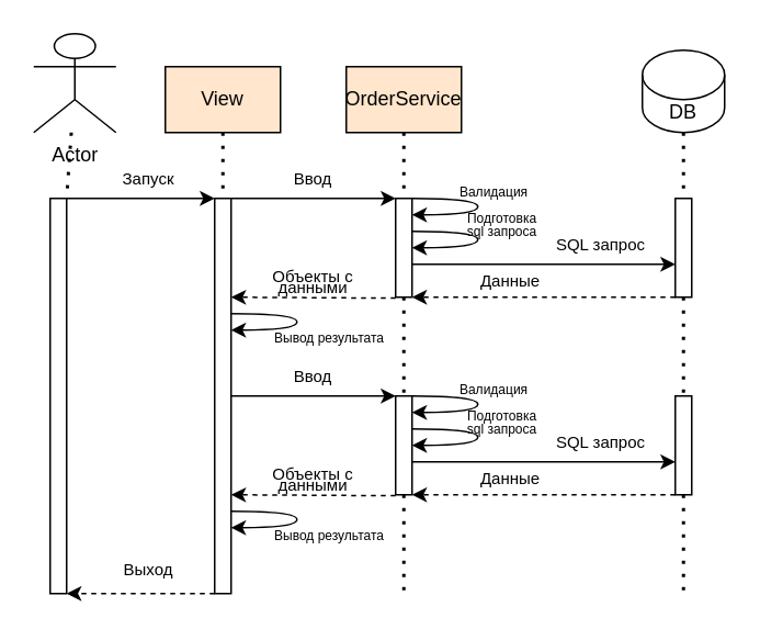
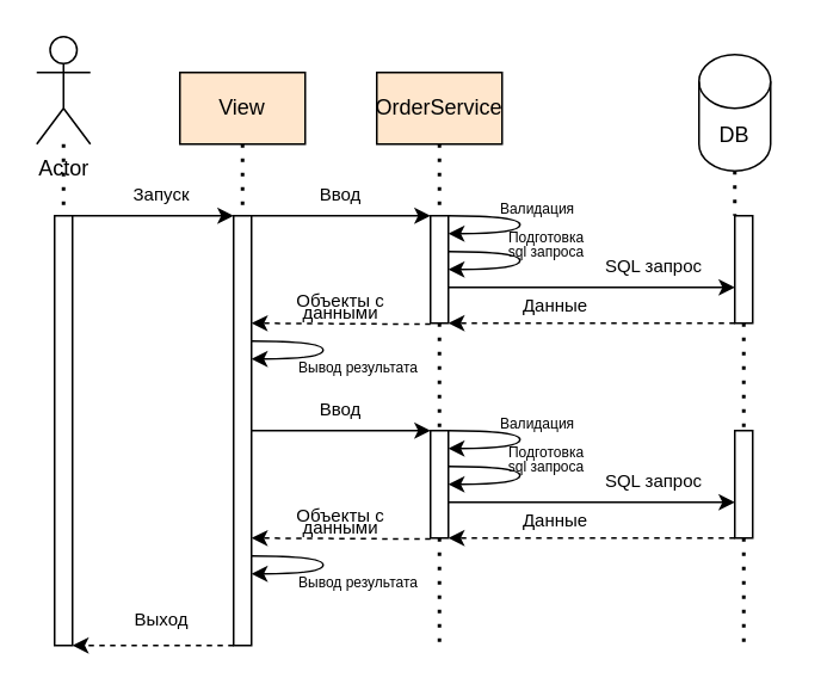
  <mxCell id="0" />
  <mxCell id="1" parent="0" />
- <mxCell id="2" value="Actor" style="shape=umlActor;verticalLabelPosition=bottom;verticalAlign=top;html=1;outlineConnect=0;" vertex="1" parent="1"><mxGeometry x="20" y="20" width="50" height="60" as="geometry" /></mxCell>
+ <mxCell id="2" value="Actor" style="shape=umlActor;verticalLabelPosition=bottom;verticalAlign=top;html=1;outlineConnect=0;" vertex="1" parent="1"><mxGeometry x="20" y="20" width="30" height="60" as="geometry" /></mxCell>
  <mxCell id="3" value="" style="html=1;points=[];perimeter=orthogonalPerimeter;outlineConnect=0;targetShapes=umlLifeline;portConstraint=eastwest;newEdgeStyle={&quot;edgeStyle&quot;:&quot;elbowEdgeStyle&quot;,&quot;elbow&quot;:&quot;vertical&quot;,&quot;curved&quot;:0,&quot;rounded&quot;:0};" parent="1" vertex="1"><mxGeometry x="30" y="120" width="10" height="240" as="geometry" /></mxCell>
  <mxCell id="4" value="" style="endArrow=none;dashed=1;html=1;dashPattern=1 3;strokeWidth=2;rounded=0;" edge="1" parent="1" source="2" target="3"><mxGeometry width="50" height="50" relative="1" as="geometry"><mxPoint x="210" y="200" as="sourcePoint" /><mxPoint x="260" y="150" as="targetPoint" /></mxGeometry></mxCell>
  <mxCell id="5" value="" style="endArrow=classic;html=1;rounded=0;" edge="1" parent="1"><mxGeometry width="50" height="50" relative="1" as="geometry"><mxPoint x="40" y="120" as="sourcePoint" /><mxPoint x="130" y="120" as="targetPoint" /><Array as="points" /></mxGeometry></mxCell>
  <mxCell id="6" value="" style="html=1;points=[];perimeter=orthogonalPerimeter;outlineConnect=0;targetShapes=umlLifeline;portConstraint=eastwest;newEdgeStyle={&quot;edgeStyle&quot;:&quot;elbowEdgeStyle&quot;,&quot;elbow&quot;:&quot;vertical&quot;,&quot;curved&quot;:0,&quot;rounded&quot;:0};" vertex="1" parent="1"><mxGeometry x="130" y="120" width="10" height="240" as="geometry" /></mxCell>
  <mxCell id="7" value="View" style="rounded=0;whiteSpace=wrap;html=1;fillColor=#ffe6cc;" vertex="1" parent="1"><mxGeometry x="100" y="40" width="70" height="40" as="geometry" /></mxCell>
  <mxCell id="8" value="" style="endArrow=none;dashed=1;html=1;dashPattern=1 3;strokeWidth=2;rounded=0;exitX=0.5;exitY=1;exitDx=0;exitDy=0;" edge="1" parent="1" source="7" target="6"><mxGeometry width="50" height="50" relative="1" as="geometry"><mxPoint x="190" y="100" as="sourcePoint" /><mxPoint x="190" y="140" as="targetPoint" /></mxGeometry></mxCell>
  <mxCell id="9" value="" style="html=1;points=[];perimeter=orthogonalPerimeter;outlineConnect=0;targetShapes=umlLifeline;portConstraint=eastwest;newEdgeStyle={&quot;edgeStyle&quot;:&quot;elbowEdgeStyle&quot;,&quot;elbow&quot;:&quot;vertical&quot;,&quot;curved&quot;:0,&quot;rounded&quot;:0};" vertex="1" parent="1"><mxGeometry x="240" y="120" width="10" height="60" as="geometry" /></mxCell>
  <mxCell id="10" value="OrderService" style="rounded=0;whiteSpace=wrap;html=1;fillColor=#ffe6cc;" vertex="1" parent="1"><mxGeometry x="210" y="40" width="70" height="40" as="geometry" /></mxCell>
  <mxCell id="11" value="" style="endArrow=none;dashed=1;html=1;dashPattern=1 3;strokeWidth=2;rounded=0;exitX=0.5;exitY=1;exitDx=0;exitDy=0;" edge="1" parent="1" source="10" target="9"><mxGeometry width="50" height="50" relative="1" as="geometry"><mxPoint x="300" y="100" as="sourcePoint" /><mxPoint x="300" y="140" as="targetPoint" /></mxGeometry></mxCell>
  <mxCell id="12" value="" style="html=1;points=[];perimeter=orthogonalPerimeter;outlineConnect=0;targetShapes=umlLifeline;portConstraint=eastwest;newEdgeStyle={&quot;edgeStyle&quot;:&quot;elbowEdgeStyle&quot;,&quot;elbow&quot;:&quot;vertical&quot;,&quot;curved&quot;:0,&quot;rounded&quot;:0};" vertex="1" parent="1"><mxGeometry x="410" y="120" width="10" height="60" as="geometry" /></mxCell>
  <mxCell id="13" value="" style="endArrow=none;dashed=1;html=1;dashPattern=1 3;strokeWidth=2;rounded=0;exitX=0.5;exitY=1;exitDx=0;exitDy=0;exitPerimeter=0;" edge="1" parent="1" source="14" target="12"><mxGeometry width="50" height="50" relative="1" as="geometry"><mxPoint x="485" y="80" as="sourcePoint" /><mxPoint x="540" y="140" as="targetPoint" /></mxGeometry></mxCell>
- <mxCell id="14" value="DB" style="shape=cylinder3;whiteSpace=wrap;html=1;boundedLbl=1;backgroundOutline=1;size=15;" vertex="1" parent="1"><mxGeometry x="390" y="30" width="50" height="50" as="geometry" /></mxCell>
+ <mxCell id="14" value="DB" style="shape=cylinder3;whiteSpace=wrap;html=1;boundedLbl=1;backgroundOutline=1;size=15;" vertex="1" parent="1"><mxGeometry x="390" y="30" width="40" height="65" as="geometry" /></mxCell>
  <mxCell id="15" value="" style="endArrow=classic;html=1;rounded=0;" edge="1" parent="1"><mxGeometry width="50" height="50" relative="1" as="geometry"><mxPoint x="140" y="120" as="sourcePoint" /><mxPoint x="240" y="120" as="targetPoint" /></mxGeometry></mxCell>
  <mxCell id="16" value="" style="curved=1;endArrow=classic;html=1;rounded=0;" edge="1" parent="1" source="9" target="9"><mxGeometry width="50" height="50" relative="1" as="geometry"><mxPoint x="280" y="200" as="sourcePoint" /><mxPoint x="270" y="200" as="targetPoint" /><Array as="points"><mxPoint x="290" y="120" /><mxPoint x="290" y="130" /></Array></mxGeometry></mxCell>
  <mxCell id="17" value="&lt;font style=&quot;font-size: 8px;&quot;&gt;Валидация&lt;/font&gt;" style="text;html=1;align=center;verticalAlign=middle;whiteSpace=wrap;rounded=0;" vertex="1" parent="1"><mxGeometry x="280" y="110" width="40" height="10" as="geometry" /></mxCell>
  <mxCell id="18" value="&lt;p style=&quot;line-height: 50%;&quot;&gt;&lt;font style=&quot;font-size: 8px;&quot;&gt;Подготовка sql запроса&lt;/font&gt;&lt;/p&gt;" style="text;html=1;align=center;verticalAlign=middle;whiteSpace=wrap;rounded=0;" vertex="1" parent="1"><mxGeometry x="280" y="130" width="50" height="10" as="geometry" /></mxCell>
  <mxCell id="19" value="" style="endArrow=classic;html=1;rounded=0;" edge="1" parent="1" target="12"><mxGeometry width="50" height="50" relative="1" as="geometry"><mxPoint x="250" y="160" as="sourcePoint" /><mxPoint x="370" y="200" as="targetPoint" /></mxGeometry></mxCell>
  <mxCell id="20" value="" style="curved=1;endArrow=classic;html=1;rounded=0;" edge="1" parent="1"><mxGeometry width="50" height="50" relative="1" as="geometry"><mxPoint x="250" y="140" as="sourcePoint" /><mxPoint x="250" y="150" as="targetPoint" /><Array as="points"><mxPoint x="290" y="140" /><mxPoint x="290" y="150" /></Array></mxGeometry></mxCell>
  <mxCell id="21" value="&lt;font style=&quot;font-size: 10px;&quot;&gt;SQL запрос&lt;/font&gt;" style="text;html=1;align=center;verticalAlign=middle;whiteSpace=wrap;rounded=0;" vertex="1" parent="1"><mxGeometry x="335" y="135" width="60" height="25" as="geometry" /></mxCell>
  <mxCell id="22" value="&lt;font style=&quot;font-size: 10px;&quot;&gt;Данные&lt;/font&gt;" style="text;html=1;align=center;verticalAlign=middle;whiteSpace=wrap;rounded=0;" vertex="1" parent="1"><mxGeometry x="280" y="160" width="60" height="20" as="geometry" /></mxCell>
  <mxCell id="23" value="" style="endArrow=classic;html=1;rounded=0;dashed=1;" edge="1" parent="1"><mxGeometry width="50" height="50" relative="1" as="geometry"><mxPoint x="240" y="180.57" as="sourcePoint" /><mxPoint x="140" y="180" as="targetPoint" /></mxGeometry></mxCell>
  <mxCell id="24" value="&lt;font style=&quot;font-size: 10px;&quot;&gt;Ввод&lt;/font&gt;" style="text;html=1;align=center;verticalAlign=middle;whiteSpace=wrap;rounded=0;" vertex="1" parent="1"><mxGeometry x="160" y="102.5" width="60" height="10" as="geometry" /></mxCell>
  <mxCell id="25" value="&lt;p style=&quot;line-height: 50%;&quot;&gt;&lt;font style=&quot;font-size: 10px;&quot;&gt;Объекты с данными&lt;/font&gt;&lt;/p&gt;" style="text;html=1;align=center;verticalAlign=middle;whiteSpace=wrap;rounded=0;opacity=50;" vertex="1" parent="1"><mxGeometry x="160" y="160" width="60" height="20" as="geometry" /></mxCell>
  <mxCell id="26" value="&lt;span style=&quot;font-size: 10px;&quot;&gt;Запуск&lt;/span&gt;" style="text;html=1;align=center;verticalAlign=middle;whiteSpace=wrap;rounded=0;" vertex="1" parent="1"><mxGeometry x="60" y="102.5" width="60" height="10" as="geometry" /></mxCell>
  <mxCell id="27" value="&lt;p style=&quot;line-height: 60%;&quot;&gt;&lt;font style=&quot;font-size: 8px;&quot;&gt;Вывод результата&lt;/font&gt;&lt;/p&gt;" style="text;html=1;align=center;verticalAlign=middle;whiteSpace=wrap;rounded=0;" vertex="1" parent="1"><mxGeometry x="160" y="200" width="80" height="10" as="geometry" /></mxCell>
  <mxCell id="28" value="" style="endArrow=classic;html=1;rounded=0;dashed=1;" edge="1" parent="1"><mxGeometry width="50" height="50" relative="1" as="geometry"><mxPoint x="410" y="180" as="sourcePoint" /><mxPoint x="250" y="180" as="targetPoint" /></mxGeometry></mxCell>
  <mxCell id="29" value="" style="endArrow=none;dashed=1;html=1;dashPattern=1 3;strokeWidth=2;rounded=0;" edge="1" parent="1" source="9"><mxGeometry width="50" height="50" relative="1" as="geometry"><mxPoint x="270" y="210" as="sourcePoint" /><mxPoint x="245" y="240" as="targetPoint" /></mxGeometry></mxCell>
  <mxCell id="30" value="" style="endArrow=none;dashed=1;html=1;dashPattern=1 3;strokeWidth=2;rounded=0;" edge="1" parent="1" source="12"><mxGeometry width="50" height="50" relative="1" as="geometry"><mxPoint x="414.71" y="220.57" as="sourcePoint" /><mxPoint x="415" y="240" as="targetPoint" /></mxGeometry></mxCell>
  <mxCell id="31" value="" style="curved=1;endArrow=classic;html=1;rounded=0;" edge="1" parent="1" source="6" target="6"><mxGeometry width="50" height="50" relative="1" as="geometry"><mxPoint x="140" y="180" as="sourcePoint" /><mxPoint x="150" y="210" as="targetPoint" /><Array as="points"><mxPoint x="180" y="190" /><mxPoint x="180" y="200" /></Array></mxGeometry></mxCell>
  <mxCell id="32" value="" style="html=1;points=[];perimeter=orthogonalPerimeter;outlineConnect=0;targetShapes=umlLifeline;portConstraint=eastwest;newEdgeStyle={&quot;edgeStyle&quot;:&quot;elbowEdgeStyle&quot;,&quot;elbow&quot;:&quot;vertical&quot;,&quot;curved&quot;:0,&quot;rounded&quot;:0};" vertex="1" parent="1"><mxGeometry x="240" y="240" width="10" height="60" as="geometry" /></mxCell>
  <mxCell id="33" value="" style="html=1;points=[];perimeter=orthogonalPerimeter;outlineConnect=0;targetShapes=umlLifeline;portConstraint=eastwest;newEdgeStyle={&quot;edgeStyle&quot;:&quot;elbowEdgeStyle&quot;,&quot;elbow&quot;:&quot;vertical&quot;,&quot;curved&quot;:0,&quot;rounded&quot;:0};" vertex="1" parent="1"><mxGeometry x="410" y="240" width="10" height="60" as="geometry" /></mxCell>
  <mxCell id="34" value="" style="endArrow=classic;html=1;rounded=0;" edge="1" parent="1"><mxGeometry width="50" height="50" relative="1" as="geometry"><mxPoint x="140" y="240" as="sourcePoint" /><mxPoint x="240" y="240" as="targetPoint" /></mxGeometry></mxCell>
  <mxCell id="35" value="" style="curved=1;endArrow=classic;html=1;rounded=0;" edge="1" source="32" target="32" parent="1"><mxGeometry width="50" height="50" relative="1" as="geometry"><mxPoint x="280" y="320" as="sourcePoint" /><mxPoint x="270" y="320" as="targetPoint" /><Array as="points"><mxPoint x="290" y="240" /><mxPoint x="290" y="250" /></Array></mxGeometry></mxCell>
  <mxCell id="36" value="&lt;font style=&quot;font-size: 8px;&quot;&gt;Валидация&lt;/font&gt;" style="text;html=1;align=center;verticalAlign=middle;whiteSpace=wrap;rounded=0;" vertex="1" parent="1"><mxGeometry x="280" y="230" width="40" height="10" as="geometry" /></mxCell>
  <mxCell id="37" value="&lt;p style=&quot;line-height: 50%;&quot;&gt;&lt;font style=&quot;font-size: 8px;&quot;&gt;Подготовка sql запроса&lt;/font&gt;&lt;/p&gt;" style="text;html=1;align=center;verticalAlign=middle;whiteSpace=wrap;rounded=0;" vertex="1" parent="1"><mxGeometry x="280" y="250" width="50" height="10" as="geometry" /></mxCell>
  <mxCell id="38" value="" style="endArrow=classic;html=1;rounded=0;" edge="1" target="33" parent="1"><mxGeometry width="50" height="50" relative="1" as="geometry"><mxPoint x="250" y="280" as="sourcePoint" /><mxPoint x="370" y="320" as="targetPoint" /></mxGeometry></mxCell>
  <mxCell id="39" value="" style="curved=1;endArrow=classic;html=1;rounded=0;" edge="1" parent="1"><mxGeometry width="50" height="50" relative="1" as="geometry"><mxPoint x="250" y="260" as="sourcePoint" /><mxPoint x="250" y="270" as="targetPoint" /><Array as="points"><mxPoint x="290" y="260" /><mxPoint x="290" y="270" /></Array></mxGeometry></mxCell>
  <mxCell id="40" value="&lt;font style=&quot;font-size: 10px;&quot;&gt;SQL запрос&lt;/font&gt;" style="text;html=1;align=center;verticalAlign=middle;whiteSpace=wrap;rounded=0;" vertex="1" parent="1"><mxGeometry x="335" y="255" width="60" height="25" as="geometry" /></mxCell>
  <mxCell id="41" value="&lt;font style=&quot;font-size: 10px;&quot;&gt;Данные&lt;/font&gt;" style="text;html=1;align=center;verticalAlign=middle;whiteSpace=wrap;rounded=0;" vertex="1" parent="1"><mxGeometry x="280" y="280" width="60" height="20" as="geometry" /></mxCell>
  <mxCell id="42" value="" style="endArrow=classic;html=1;rounded=0;dashed=1;" edge="1" parent="1"><mxGeometry width="50" height="50" relative="1" as="geometry"><mxPoint x="240" y="300.57" as="sourcePoint" /><mxPoint x="140" y="300" as="targetPoint" /></mxGeometry></mxCell>
  <mxCell id="43" value="&lt;font style=&quot;font-size: 10px;&quot;&gt;Ввод&lt;/font&gt;" style="text;html=1;align=center;verticalAlign=middle;whiteSpace=wrap;rounded=0;" vertex="1" parent="1"><mxGeometry x="160" y="222.5" width="60" height="10" as="geometry" /></mxCell>
  <mxCell id="44" value="&lt;p style=&quot;line-height: 50%;&quot;&gt;&lt;font style=&quot;font-size: 10px;&quot;&gt;Объекты с данными&lt;/font&gt;&lt;/p&gt;" style="text;html=1;align=center;verticalAlign=middle;whiteSpace=wrap;rounded=0;opacity=50;" vertex="1" parent="1"><mxGeometry x="160" y="280" width="60" height="20" as="geometry" /></mxCell>
  <mxCell id="45" value="&lt;p style=&quot;line-height: 60%;&quot;&gt;&lt;font style=&quot;font-size: 8px;&quot;&gt;Вывод результата&lt;/font&gt;&lt;/p&gt;" style="text;html=1;align=center;verticalAlign=middle;whiteSpace=wrap;rounded=0;" vertex="1" parent="1"><mxGeometry x="160" y="320" width="80" height="10" as="geometry" /></mxCell>
  <mxCell id="46" value="" style="endArrow=classic;html=1;rounded=0;dashed=1;" edge="1" parent="1"><mxGeometry width="50" height="50" relative="1" as="geometry"><mxPoint x="410" y="300" as="sourcePoint" /><mxPoint x="250" y="300" as="targetPoint" /></mxGeometry></mxCell>
  <mxCell id="47" value="" style="endArrow=none;dashed=1;html=1;dashPattern=1 3;strokeWidth=2;rounded=0;" edge="1" source="32" parent="1"><mxGeometry width="50" height="50" relative="1" as="geometry"><mxPoint x="270" y="330" as="sourcePoint" /><mxPoint x="245" y="360" as="targetPoint" /></mxGeometry></mxCell>
  <mxCell id="48" value="" style="endArrow=none;dashed=1;html=1;dashPattern=1 3;strokeWidth=2;rounded=0;" edge="1" source="33" parent="1"><mxGeometry width="50" height="50" relative="1" as="geometry"><mxPoint x="414.71" y="340.57" as="sourcePoint" /><mxPoint x="415" y="360" as="targetPoint" /></mxGeometry></mxCell>
  <mxCell id="49" value="" style="curved=1;endArrow=classic;html=1;rounded=0;" edge="1" parent="1"><mxGeometry width="50" height="50" relative="1" as="geometry"><mxPoint x="140" y="310" as="sourcePoint" /><mxPoint x="140" y="320" as="targetPoint" /><Array as="points"><mxPoint x="180" y="310" /><mxPoint x="180" y="320" /></Array></mxGeometry></mxCell>
  <mxCell id="50" value="" style="endArrow=classic;html=1;rounded=0;dashed=1;" edge="1" parent="1"><mxGeometry width="50" height="50" relative="1" as="geometry"><mxPoint x="130" y="360" as="sourcePoint" /><mxPoint x="40" y="360" as="targetPoint" /><Array as="points" /></mxGeometry></mxCell>
  <mxCell id="51" value="&lt;span style=&quot;font-size: 10px;&quot;&gt;Выход&lt;/span&gt;" style="text;html=1;align=center;verticalAlign=middle;whiteSpace=wrap;rounded=0;" vertex="1" parent="1"><mxGeometry x="60" y="340" width="60" height="10" as="geometry" /></mxCell>
